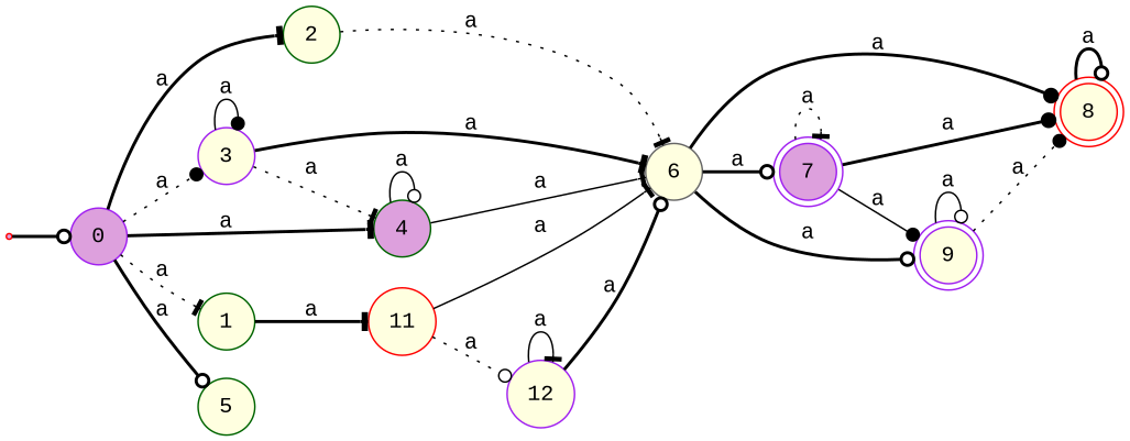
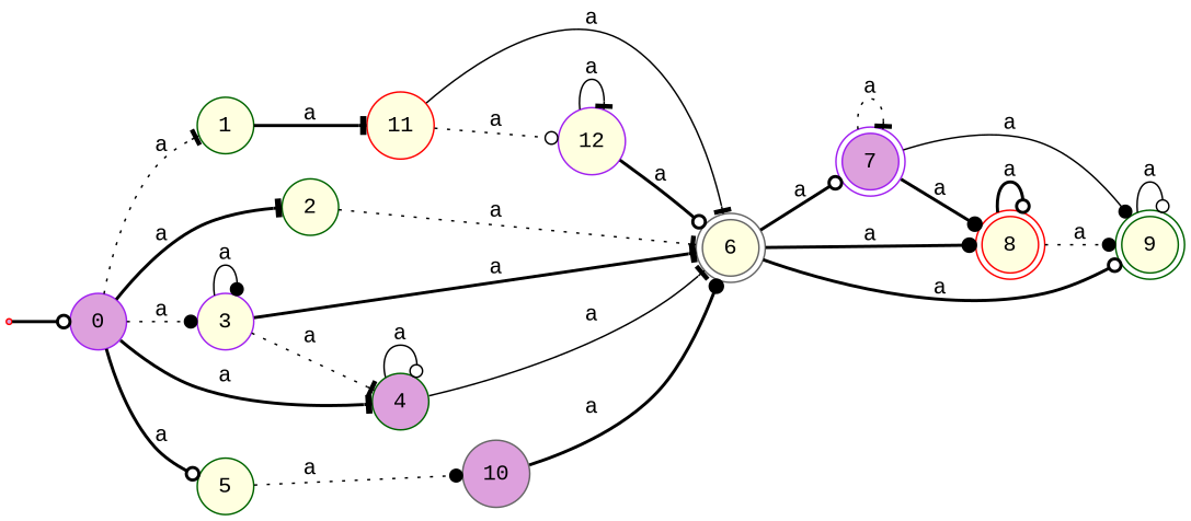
  digraph {
    fontname="Liberation Mono"
    rankdir=LR
    node [color=purple fillcolor=lightyellow fontname="Liberation Mono" shape=circle style=filled]
    edge [arrowhead=tee fontname="Liberation Mono" style=bold]
    dummy0 [color=red fillcolor=plum shape=point]
    0 [fillcolor=plum]
    1 [color=darkgreen]
    2 [color=darkgreen]
    3
    4 [color=darkgreen fillcolor=plum]
    5 [color=darkgreen]
    11 [color=red]
-   6 [color=gray40]
+   6 [color=gray40 shape=doublecircle]
+   10 [color=gray40 fillcolor=plum]
    7 [fillcolor=plum shape=doublecircle]
    8 [color=red shape=doublecircle]
-   9 [shape=doublecircle]
+   9 [color=darkgreen shape=doublecircle]
    12
    dummy0 -> 0 [arrowhead=odot]
    0 -> 1 [label=a style=dotted]
    0 -> 2 [label=a]
    0 -> 3 [arrowhead=dot label=a style=dotted]
    0 -> 4 [label=a]
    0 -> 5 [arrowhead=odot label=a]
    1 -> 11 [label=a]
    2 -> 6 [label=a style=dotted]
    3 -> 3 [arrowhead=dot label=a style=solid]
    3 -> 4 [label=a style=dotted]
    3 -> 6 [label=a]
    4 -> 4 [arrowhead=odot label=a style=solid]
    4 -> 6 [label=a style=solid]
+   5 -> 10 [arrowhead=dot label=a style=dotted]
    11 -> 6 [label=a style=solid]
    11 -> 12 [arrowhead=odot label=a style=dotted]
    6 -> 7 [arrowhead=odot label=a]
    6 -> 8 [arrowhead=dot label=a]
    6 -> 9 [arrowhead=odot label=a]
+   10 -> 6 [arrowhead=dot label=a]
    7 -> 7 [label=a style=dotted]
    7 -> 8 [arrowhead=dot label=a]
    7 -> 9 [arrowhead=dot label=a style=solid]
    8 -> 8 [arrowhead=odot label=a]
-   9 -> 8 [arrowhead=dot label=a style=dotted]
+   8 -> 9 [arrowhead=dot label=a style=dotted]
    9 -> 9 [arrowhead=odot label=a style=solid]
    12 -> 6 [arrowhead=odot label=a]
    12 -> 12 [label=a style=solid]
  }
